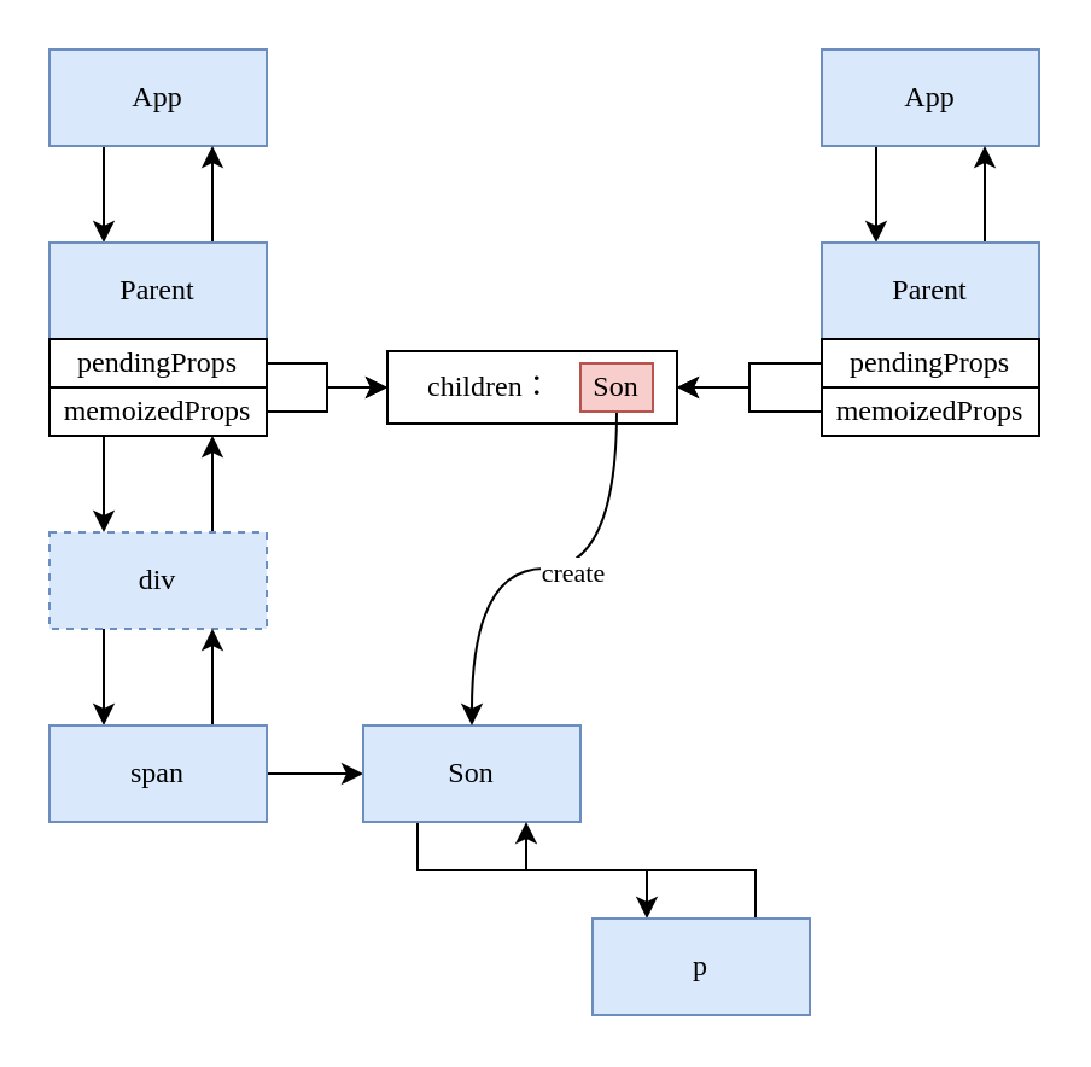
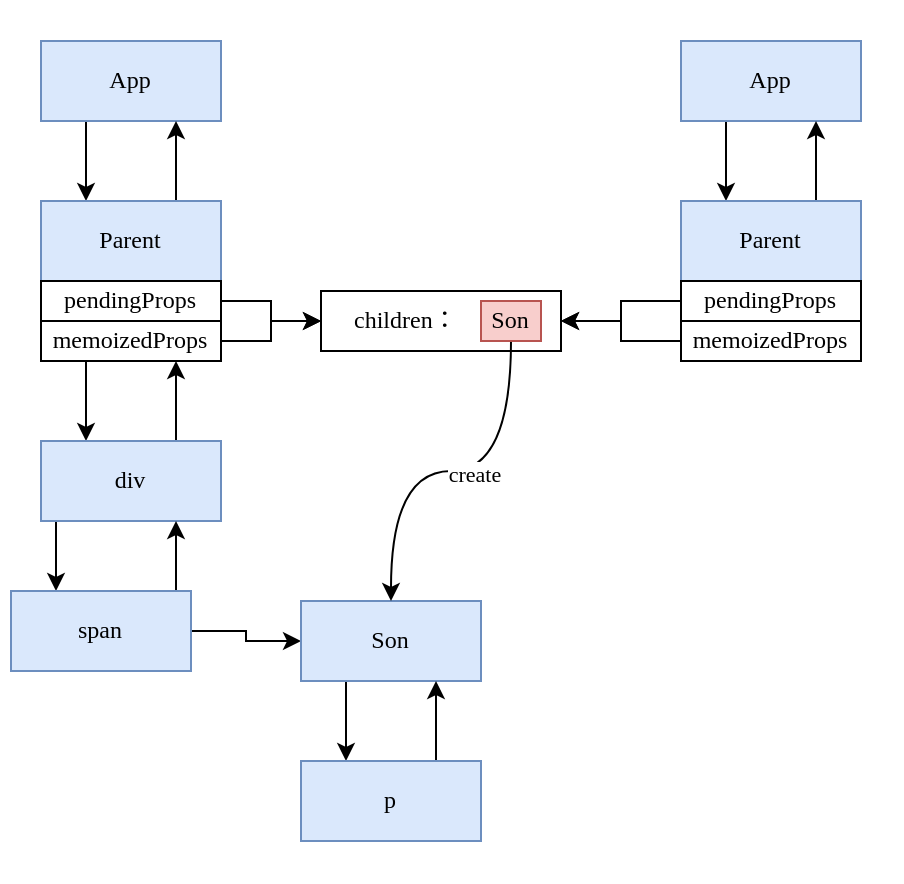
  <mxCell id="0" />
  <mxCell id="1" parent="0" />
  <mxCell id="2" style="edgeStyle=orthogonalEdgeStyle;orthogonalLoop=1;jettySize=auto;html=1;exitX=0.25;exitY=1;exitDx=0;exitDy=0;entryX=0.25;entryY=0;entryDx=0;entryDy=0;rounded=0;fontFamily=Comic Sans MS;" parent="1" source="3" target="5" edge="1"><mxGeometry relative="1" as="geometry" /></mxCell>
  <mxCell id="3" value="App" style="rounded=0;whiteSpace=wrap;html=1;fillColor=#dae8fc;strokeColor=#6c8ebf;fontFamily=Comic Sans MS;" parent="1" vertex="1"><mxGeometry x="20" y="20" width="90" height="40" as="geometry" /></mxCell>
  <mxCell id="4" style="edgeStyle=orthogonalEdgeStyle;rounded=0;orthogonalLoop=1;jettySize=auto;html=1;exitX=0.75;exitY=0;exitDx=0;exitDy=0;entryX=0.75;entryY=1;entryDx=0;entryDy=0;fontFamily=Comic Sans MS;" parent="1" source="5" target="3" edge="1"><mxGeometry relative="1" as="geometry" /></mxCell>
  <mxCell id="5" value="Parent" style="rounded=0;whiteSpace=wrap;html=1;fillColor=#dae8fc;strokeColor=#6c8ebf;fontFamily=Comic Sans MS;" parent="1" vertex="1"><mxGeometry x="20" y="100" width="90" height="40" as="geometry" /></mxCell>
  <mxCell id="6" style="edgeStyle=orthogonalEdgeStyle;rounded=0;orthogonalLoop=1;jettySize=auto;html=1;exitX=1;exitY=0.5;exitDx=0;exitDy=0;entryX=0;entryY=0.5;entryDx=0;entryDy=0;fontFamily=Comic Sans MS;" parent="1" source="7" target="21" edge="1"><mxGeometry relative="1" as="geometry" /></mxCell>
  <mxCell id="7" value="pendingProps" style="rounded=0;whiteSpace=wrap;html=1;fontFamily=Comic Sans MS;" parent="1" vertex="1"><mxGeometry x="20" y="140" width="90" height="20" as="geometry" /></mxCell>
  <mxCell id="8" style="edgeStyle=orthogonalEdgeStyle;rounded=0;orthogonalLoop=1;jettySize=auto;html=1;exitX=0.25;exitY=1;exitDx=0;exitDy=0;entryX=0.25;entryY=0;entryDx=0;entryDy=0;fontFamily=Comic Sans MS;" parent="1" source="10" target="13" edge="1"><mxGeometry relative="1" as="geometry" /></mxCell>
  <mxCell id="9" style="edgeStyle=orthogonalEdgeStyle;rounded=0;orthogonalLoop=1;jettySize=auto;html=1;exitX=1;exitY=0.5;exitDx=0;exitDy=0;entryX=0;entryY=0.5;entryDx=0;entryDy=0;fontFamily=Comic Sans MS;" parent="1" source="10" target="21" edge="1"><mxGeometry relative="1" as="geometry" /></mxCell>
  <mxCell id="10" value="memoizedProps" style="rounded=0;whiteSpace=wrap;html=1;fontFamily=Comic Sans MS;" parent="1" vertex="1"><mxGeometry x="20" y="160" width="90" height="20" as="geometry" /></mxCell>
  <mxCell id="11" style="edgeStyle=orthogonalEdgeStyle;rounded=0;orthogonalLoop=1;jettySize=auto;html=1;exitX=0.75;exitY=0;exitDx=0;exitDy=0;entryX=0.75;entryY=1;entryDx=0;entryDy=0;fontFamily=Comic Sans MS;" parent="1" source="13" target="10" edge="1"><mxGeometry relative="1" as="geometry" /></mxCell>
  <mxCell id="12" style="edgeStyle=orthogonalEdgeStyle;rounded=0;orthogonalLoop=1;jettySize=auto;html=1;exitX=0.25;exitY=1;exitDx=0;exitDy=0;entryX=0.25;entryY=0;entryDx=0;entryDy=0;fontFamily=Comic Sans MS;" parent="1" source="13" target="16" edge="1"><mxGeometry relative="1" as="geometry" /></mxCell>
- <mxCell id="13" value="div" style="rounded=0;whiteSpace=wrap;html=1;fillColor=#dae8fc;strokeColor=#6c8ebf;fontFamily=Comic Sans MS;dashed=1;" parent="1" vertex="1"><mxGeometry x="20" y="220" width="90" height="40" as="geometry" /></mxCell>
+ <mxCell id="13" value="div" style="rounded=0;whiteSpace=wrap;html=1;fillColor=#dae8fc;strokeColor=#6c8ebf;fontFamily=Comic Sans MS;" parent="1" vertex="1"><mxGeometry x="20" y="220" width="90" height="40" as="geometry" /></mxCell>
  <mxCell id="14" style="edgeStyle=orthogonalEdgeStyle;rounded=0;orthogonalLoop=1;jettySize=auto;html=1;exitX=0.75;exitY=0;exitDx=0;exitDy=0;entryX=0.75;entryY=1;entryDx=0;entryDy=0;fontFamily=Comic Sans MS;" parent="1" source="16" target="13" edge="1"><mxGeometry relative="1" as="geometry" /></mxCell>
  <mxCell id="15" style="edgeStyle=orthogonalEdgeStyle;rounded=0;orthogonalLoop=1;jettySize=auto;html=1;exitX=1;exitY=0.5;exitDx=0;exitDy=0;entryX=0;entryY=0.5;entryDx=0;entryDy=0;fontFamily=Comic Sans MS;" parent="1" source="16" target="18" edge="1"><mxGeometry relative="1" as="geometry" /></mxCell>
- <mxCell id="16" value="span" style="rounded=0;whiteSpace=wrap;html=1;fillColor=#dae8fc;strokeColor=#6c8ebf;fontFamily=Comic Sans MS;" parent="1" vertex="1"><mxGeometry x="20" y="300" width="90" height="40" as="geometry" /></mxCell>
+ <mxCell id="16" value="span" style="rounded=0;whiteSpace=wrap;html=1;fillColor=#dae8fc;strokeColor=#6c8ebf;fontFamily=Comic Sans MS;" parent="1" vertex="1"><mxGeometry x="5" y="295" width="90" height="40" as="geometry" /></mxCell>
  <mxCell id="17" style="edgeStyle=orthogonalEdgeStyle;rounded=0;orthogonalLoop=1;jettySize=auto;html=1;exitX=0.25;exitY=1;exitDx=0;exitDy=0;entryX=0.25;entryY=0;entryDx=0;entryDy=0;fontFamily=Comic Sans MS;" parent="1" source="18" target="20" edge="1"><mxGeometry relative="1" as="geometry" /></mxCell>
  <mxCell id="18" value="Son" style="rounded=0;whiteSpace=wrap;html=1;fillColor=#dae8fc;strokeColor=#6c8ebf;fontFamily=Comic Sans MS;" parent="1" vertex="1"><mxGeometry x="150" y="300" width="90" height="40" as="geometry" /></mxCell>
  <mxCell id="19" style="edgeStyle=orthogonalEdgeStyle;rounded=0;orthogonalLoop=1;jettySize=auto;html=1;exitX=0.75;exitY=0;exitDx=0;exitDy=0;entryX=0.75;entryY=1;entryDx=0;entryDy=0;fontFamily=Comic Sans MS;" parent="1" source="20" target="18" edge="1"><mxGeometry relative="1" as="geometry" /></mxCell>
- <mxCell id="20" value="p" style="rounded=0;whiteSpace=wrap;html=1;fillColor=#dae8fc;strokeColor=#6c8ebf;fontFamily=Comic Sans MS;" parent="1" vertex="1"><mxGeometry x="245" y="380" width="90" height="40" as="geometry" /></mxCell>
+ <mxCell id="20" value="p" style="rounded=0;whiteSpace=wrap;html=1;fillColor=#dae8fc;strokeColor=#6c8ebf;fontFamily=Comic Sans MS;" parent="1" vertex="1"><mxGeometry x="150" y="380" width="90" height="40" as="geometry" /></mxCell>
  <mxCell id="21" value="&amp;nbsp; &amp;nbsp; &amp;nbsp;children：&amp;nbsp;" style="rounded=0;whiteSpace=wrap;html=1;fontFamily=Comic Sans MS;align=left;" parent="1" vertex="1"><mxGeometry x="160" y="145" width="120" height="30" as="geometry" /></mxCell>
  <mxCell id="22" style="edgeStyle=orthogonalEdgeStyle;rounded=0;orthogonalLoop=1;jettySize=auto;html=1;exitX=0.25;exitY=1;exitDx=0;exitDy=0;fontFamily=Comic Sans MS;entryX=0.25;entryY=0;entryDx=0;entryDy=0;" parent="1" source="23" target="25" edge="1"><mxGeometry relative="1" as="geometry" /></mxCell>
  <mxCell id="23" value="App" style="rounded=0;whiteSpace=wrap;html=1;fillColor=#dae8fc;strokeColor=#6c8ebf;fontFamily=Comic Sans MS;" parent="1" vertex="1"><mxGeometry x="340" y="20" width="90" height="40" as="geometry" /></mxCell>
  <mxCell id="24" style="edgeStyle=orthogonalEdgeStyle;rounded=0;orthogonalLoop=1;jettySize=auto;html=1;exitX=0.75;exitY=0;exitDx=0;exitDy=0;entryX=0.75;entryY=1;entryDx=0;entryDy=0;fontFamily=Comic Sans MS;" parent="1" source="25" target="23" edge="1"><mxGeometry relative="1" as="geometry" /></mxCell>
  <mxCell id="25" value="Parent" style="rounded=0;whiteSpace=wrap;html=1;fillColor=#dae8fc;strokeColor=#6c8ebf;fontFamily=Comic Sans MS;" parent="1" vertex="1"><mxGeometry x="340" y="100" width="90" height="40" as="geometry" /></mxCell>
  <mxCell id="26" style="edgeStyle=orthogonalEdgeStyle;curved=1;orthogonalLoop=1;jettySize=auto;html=1;exitX=0.5;exitY=1;exitDx=0;exitDy=0;fontFamily=Comic Sans MS;" parent="1" source="28" target="18" edge="1"><mxGeometry relative="1" as="geometry" /></mxCell>
  <mxCell id="27" value="create" style="edgeLabel;html=1;align=center;verticalAlign=middle;resizable=0;points=[];fontFamily=Comic Sans MS;" parent="26" vertex="1" connectable="0"><mxGeometry x="-0.116" y="1" relative="1" as="geometry"><mxPoint as="offset" /></mxGeometry></mxCell>
  <mxCell id="28" value="Son" style="rounded=0;whiteSpace=wrap;html=1;fillColor=#f8cecc;strokeColor=#b85450;fontFamily=Comic Sans MS;" parent="1" vertex="1"><mxGeometry x="240" y="150" width="30" height="20" as="geometry" /></mxCell>
  <mxCell id="29" style="edgeStyle=orthogonalEdgeStyle;rounded=0;orthogonalLoop=1;jettySize=auto;html=1;exitX=0;exitY=0.5;exitDx=0;exitDy=0;entryX=1;entryY=0.5;entryDx=0;entryDy=0;fontFamily=Comic Sans MS;" parent="1" source="30" target="21" edge="1"><mxGeometry relative="1" as="geometry" /></mxCell>
  <mxCell id="30" value="pendingProps" style="rounded=0;whiteSpace=wrap;html=1;fontFamily=Comic Sans MS;" parent="1" vertex="1"><mxGeometry x="340" y="140" width="90" height="20" as="geometry" /></mxCell>
  <mxCell id="31" style="edgeStyle=orthogonalEdgeStyle;rounded=0;orthogonalLoop=1;jettySize=auto;html=1;exitX=0;exitY=0.25;exitDx=0;exitDy=0;fontFamily=Comic Sans MS;" parent="1" source="32" edge="1"><mxGeometry relative="1" as="geometry"><mxPoint x="280" y="160" as="targetPoint" /><Array as="points"><mxPoint x="340" y="170" /><mxPoint x="310" y="170" /><mxPoint x="310" y="160" /></Array></mxGeometry></mxCell>
  <mxCell id="32" value="memoizedProps" style="rounded=0;whiteSpace=wrap;html=1;fontFamily=Comic Sans MS;" parent="1" vertex="1"><mxGeometry x="340" y="160" width="90" height="20" as="geometry" /></mxCell>
